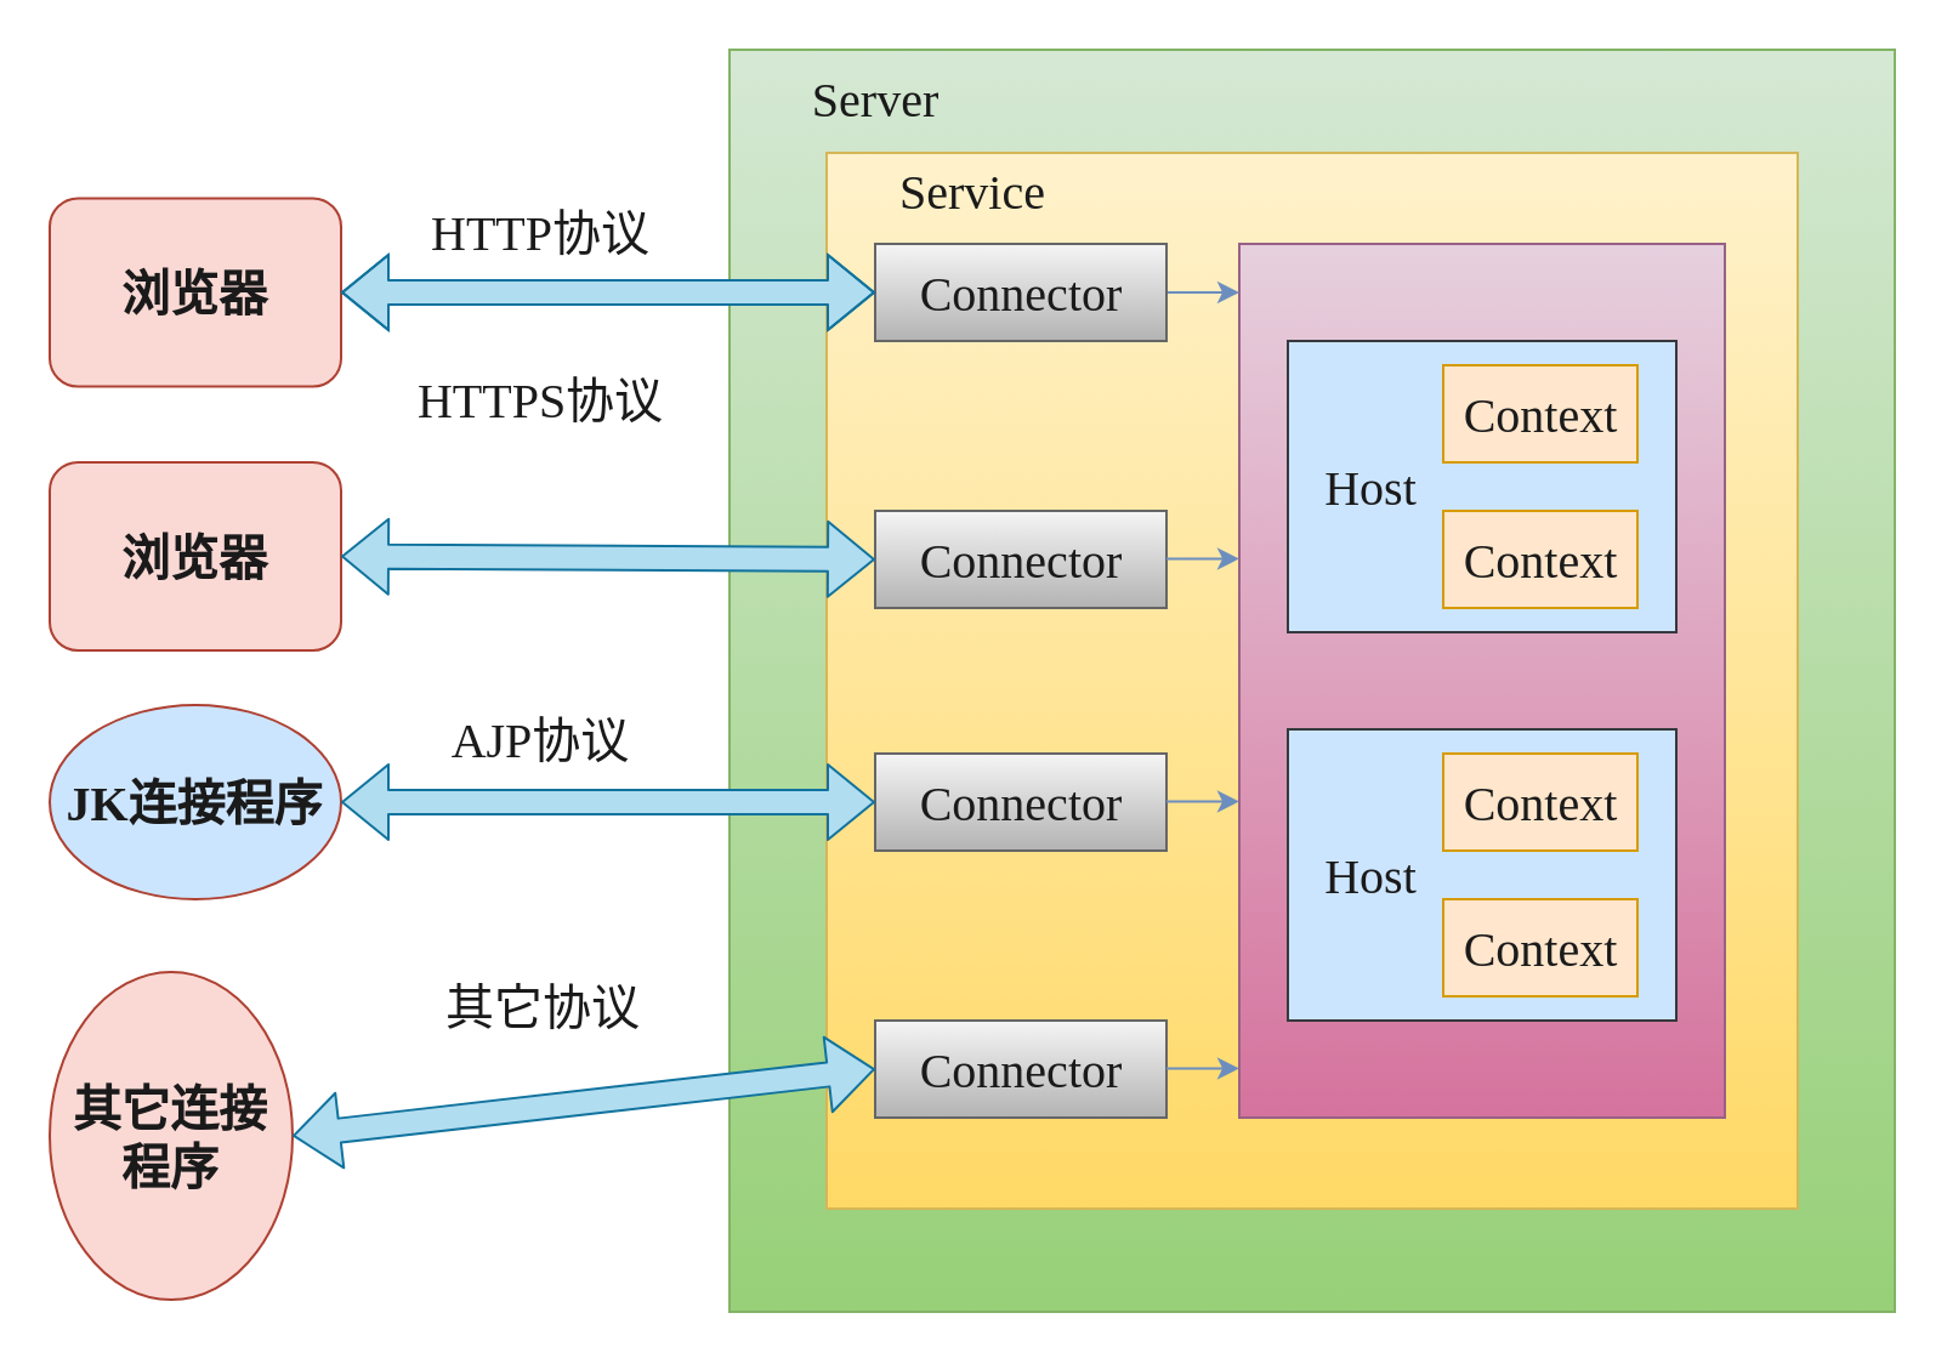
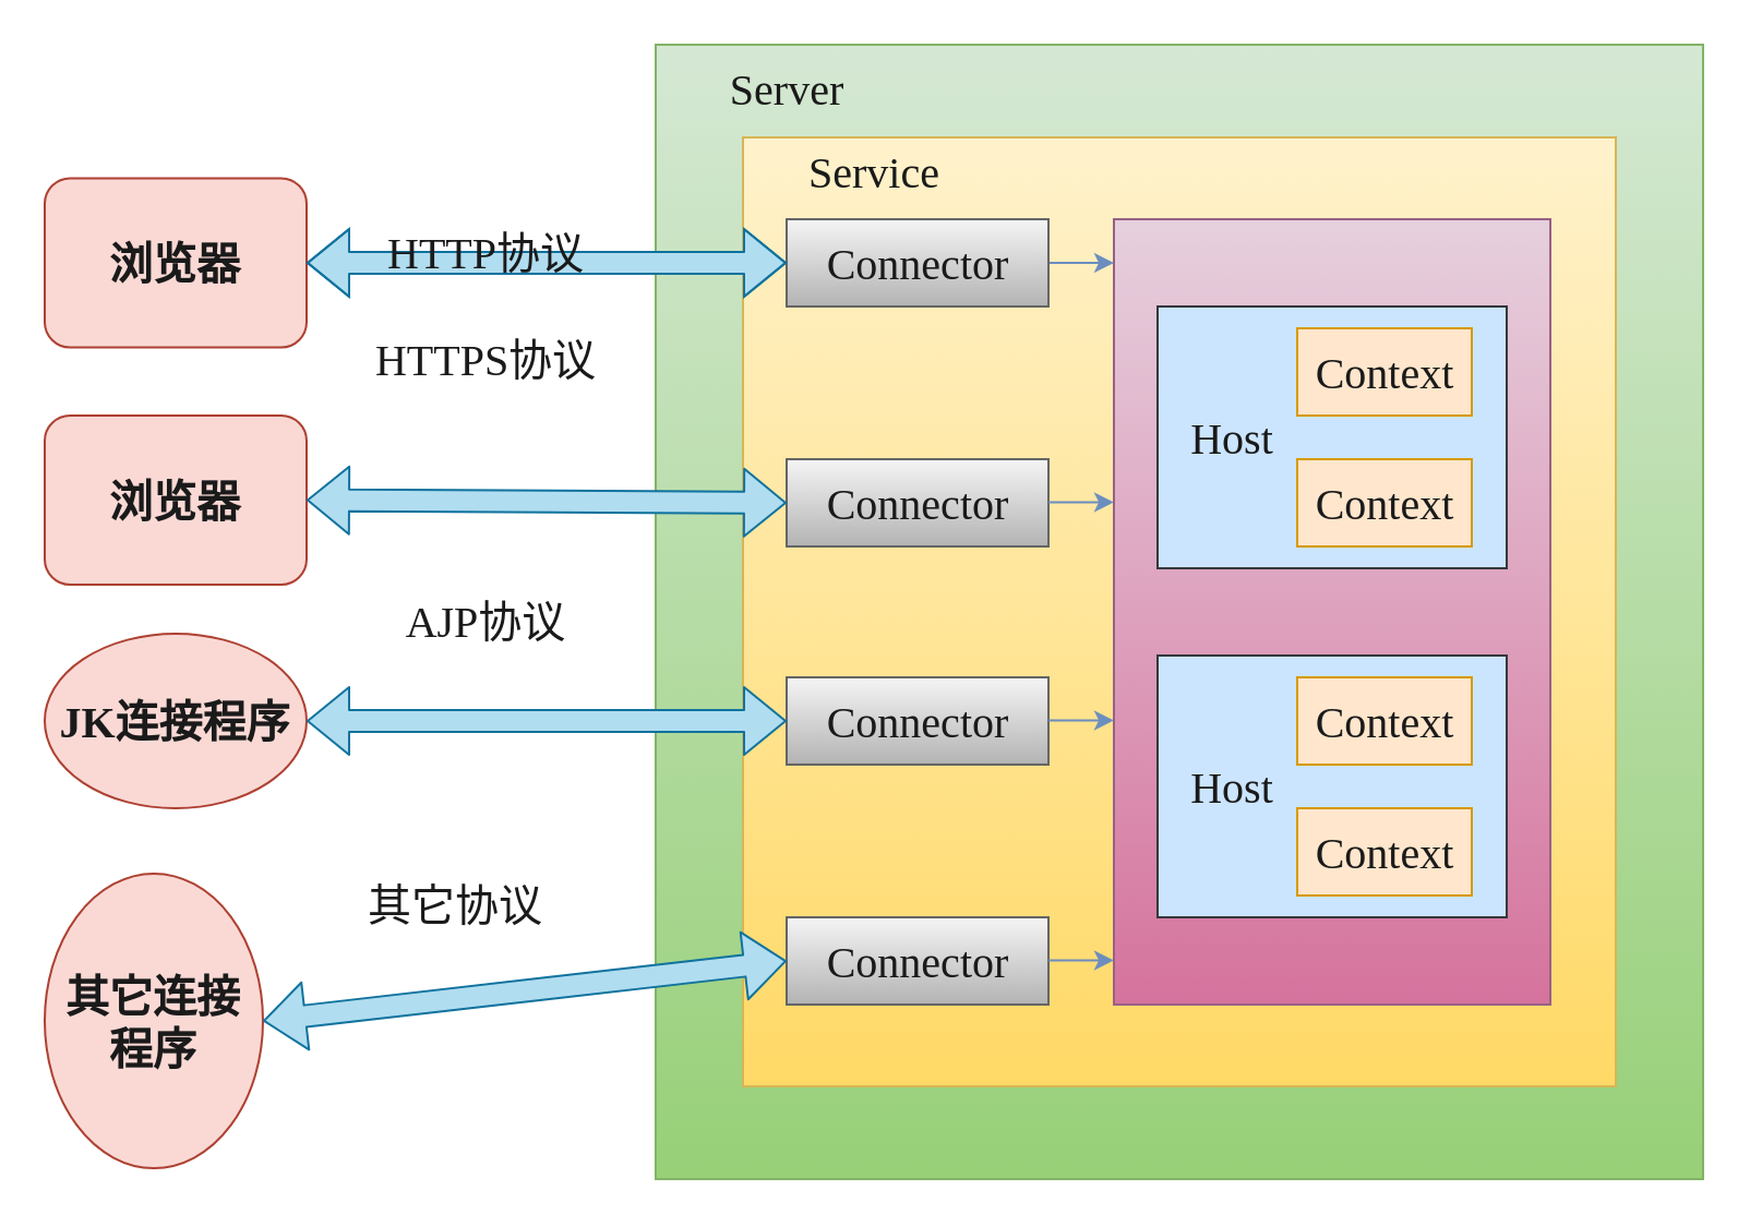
  <mxCell id="0" />
  <mxCell id="1" parent="0" />
  <mxCell id="2" value="" style="rounded=0;whiteSpace=wrap;html=1;fillColor=#d5e8d4;strokeColor=#82b366;gradientColor=#97d077;" parent="1" vertex="1"><mxGeometry x="300" y="20" width="480" height="520" as="geometry" /></mxCell>
  <mxCell id="3" value="" style="rounded=0;whiteSpace=wrap;html=1;fillColor=#fff2cc;strokeColor=#d6b656;gradientColor=#ffd966;" parent="1" vertex="1"><mxGeometry x="340" y="62.5" width="400" height="435" as="geometry" /></mxCell>
  <mxCell id="4" value="" style="rounded=0;whiteSpace=wrap;html=1;fillColor=#e6d0de;gradientColor=#d5739d;strokeColor=#996185;" parent="1" vertex="1"><mxGeometry x="510" y="100" width="200" height="360" as="geometry" /></mxCell>
  <mxCell id="5" value="" style="rounded=0;whiteSpace=wrap;html=1;fillColor=#cce5ff;strokeColor=#36393d;" parent="1" vertex="1"><mxGeometry x="530" y="140" width="160" height="120" as="geometry" /></mxCell>
  <mxCell id="6" value="" style="rounded=0;whiteSpace=wrap;html=1;fillColor=#cce5ff;strokeColor=#36393d;" parent="1" vertex="1"><mxGeometry x="530" y="300" width="160" height="120" as="geometry" /></mxCell>
  <mxCell id="7" value="" style="rounded=0;whiteSpace=wrap;html=1;fillColor=#ffe6cc;strokeColor=#d79b00;" parent="1" vertex="1"><mxGeometry x="594" y="150" width="80" height="40" as="geometry" /></mxCell>
  <mxCell id="8" value="" style="rounded=0;whiteSpace=wrap;html=1;fillColor=#ffe6cc;strokeColor=#d79b00;" parent="1" vertex="1"><mxGeometry x="594" y="210" width="80" height="40" as="geometry" /></mxCell>
  <mxCell id="9" value="" style="rounded=0;whiteSpace=wrap;html=1;fillColor=#ffe6cc;strokeColor=#d79b00;" parent="1" vertex="1"><mxGeometry x="594" y="310" width="80" height="40" as="geometry" /></mxCell>
  <mxCell id="10" value="" style="rounded=0;whiteSpace=wrap;html=1;fillColor=#ffe6cc;strokeColor=#d79b00;" parent="1" vertex="1"><mxGeometry x="594" y="370" width="80" height="40" as="geometry" /></mxCell>
  <mxCell id="11" style="edgeStyle=none;html=1;exitX=1;exitY=0.5;exitDx=0;exitDy=0;fillColor=#dae8fc;strokeColor=#6c8ebf;gradientColor=#7ea6e0;" parent="1" source="12" edge="1"><mxGeometry relative="1" as="geometry"><mxPoint x="510" y="120" as="targetPoint" /></mxGeometry></mxCell>
  <mxCell id="12" value="" style="rounded=0;whiteSpace=wrap;html=1;fillColor=#f5f5f5;strokeColor=#666666;gradientColor=#b3b3b3;" parent="1" vertex="1"><mxGeometry x="360" y="100" width="120" height="40" as="geometry" /></mxCell>
  <mxCell id="13" value="" style="rounded=0;whiteSpace=wrap;html=1;fillColor=#f5f5f5;gradientColor=#b3b3b3;strokeColor=#666666;" parent="1" vertex="1"><mxGeometry x="360" y="210" width="120" height="40" as="geometry" /></mxCell>
  <mxCell id="14" value="" style="rounded=0;whiteSpace=wrap;html=1;fillColor=#f5f5f5;gradientColor=#b3b3b3;strokeColor=#666666;" parent="1" vertex="1"><mxGeometry x="360" y="310" width="120" height="40" as="geometry" /></mxCell>
  <mxCell id="15" value="" style="rounded=0;whiteSpace=wrap;html=1;fillColor=#f5f5f5;gradientColor=#b3b3b3;strokeColor=#666666;" parent="1" vertex="1"><mxGeometry x="360" y="420" width="120" height="40" as="geometry" /></mxCell>
  <mxCell id="16" value="&lt;font color=&quot;#1a1a1a&quot; style=&quot;font-size: 20px&quot; face=&quot;Comic Sans MS&quot;&gt;&lt;b&gt;浏览器&lt;/b&gt;&lt;/font&gt;" style="rounded=1;whiteSpace=wrap;html=1;fillColor=#fad9d5;strokeColor=#ae4132;" parent="1" vertex="1"><mxGeometry x="20" y="81.25" width="120" height="77.5" as="geometry" /></mxCell>
  <mxCell id="17" value="&lt;b style=&quot;color: rgb(26 , 26 , 26) ; font-family: &amp;#34;comic sans ms&amp;#34; ; font-size: 20px&quot;&gt;浏览器&lt;/b&gt;" style="rounded=1;whiteSpace=wrap;html=1;fillColor=#fad9d5;strokeColor=#ae4132;" parent="1" vertex="1"><mxGeometry x="20" y="190" width="120" height="77.5" as="geometry" /></mxCell>
- <mxCell id="18" value="&lt;b style=&quot;color: rgb(26 , 26 , 26) ; font-family: &amp;#34;comic sans ms&amp;#34; ; font-size: 20px&quot;&gt;JK连接程序&lt;/b&gt;" style="ellipse;whiteSpace=wrap;html=1;fillColor=#cce5ff;strokeColor=#ae4132;" parent="1" vertex="1"><mxGeometry x="20" y="290" width="120" height="80" as="geometry" /></mxCell>
+ <mxCell id="18" value="&lt;b style=&quot;color: rgb(26 , 26 , 26) ; font-family: &amp;#34;comic sans ms&amp;#34; ; font-size: 20px&quot;&gt;JK连接程序&lt;/b&gt;" style="ellipse;whiteSpace=wrap;html=1;fillColor=#fad9d5;strokeColor=#ae4132;" parent="1" vertex="1"><mxGeometry x="20" y="290" width="120" height="80" as="geometry" /></mxCell>
  <mxCell id="19" value="&lt;b style=&quot;color: rgb(26 , 26 , 26) ; font-family: &amp;#34;comic sans ms&amp;#34; ; font-size: 20px&quot;&gt;其它连接程序&lt;/b&gt;" style="ellipse;whiteSpace=wrap;html=1;fillColor=#fad9d5;strokeColor=#ae4132;" parent="1" vertex="1"><mxGeometry x="20" y="400" width="100" height="135" as="geometry" /></mxCell>
  <mxCell id="20" value="" style="shape=flexArrow;endArrow=classic;startArrow=classic;html=1;exitX=1;exitY=0.5;exitDx=0;exitDy=0;entryX=0;entryY=0.5;entryDx=0;entryDy=0;rounded=1;shadow=0;fillColor=#b1ddf0;strokeColor=#10739e;" parent="1" source="16" target="12" edge="1"><mxGeometry width="100" height="100" relative="1" as="geometry"><mxPoint x="280" y="280" as="sourcePoint" /><mxPoint x="380" y="180" as="targetPoint" /><Array as="points"><mxPoint x="260" y="120" /></Array></mxGeometry></mxCell>
  <mxCell id="21" value="" style="shape=flexArrow;endArrow=classic;startArrow=classic;html=1;exitX=1;exitY=0.5;exitDx=0;exitDy=0;entryX=0;entryY=0.5;entryDx=0;entryDy=0;fillColor=#b1ddf0;strokeColor=#10739e;" parent="1" source="17" target="13" edge="1"><mxGeometry width="100" height="100" relative="1" as="geometry"><mxPoint x="280" y="280" as="sourcePoint" /><mxPoint x="380" y="180" as="targetPoint" /></mxGeometry></mxCell>
  <mxCell id="22" value="" style="shape=flexArrow;endArrow=classic;startArrow=classic;html=1;rounded=1;shadow=0;exitX=1;exitY=0.5;exitDx=0;exitDy=0;entryX=0;entryY=0.5;entryDx=0;entryDy=0;fillColor=#b1ddf0;strokeColor=#10739e;" parent="1" source="18" target="14" edge="1"><mxGeometry width="100" height="100" relative="1" as="geometry"><mxPoint x="280" y="280" as="sourcePoint" /><mxPoint x="380" y="180" as="targetPoint" /></mxGeometry></mxCell>
  <mxCell id="23" value="" style="shape=flexArrow;endArrow=classic;startArrow=classic;html=1;rounded=1;shadow=0;exitX=1;exitY=0.5;exitDx=0;exitDy=0;entryX=0;entryY=0.5;entryDx=0;entryDy=0;fillColor=#b1ddf0;strokeColor=#10739e;" parent="1" source="19" target="15" edge="1"><mxGeometry width="100" height="100" relative="1" as="geometry"><mxPoint x="280" y="280" as="sourcePoint" /><mxPoint x="380" y="180" as="targetPoint" /></mxGeometry></mxCell>
  <mxCell id="24" value="Server" style="text;html=1;resizable=0;autosize=1;align=center;verticalAlign=middle;points=[];fillColor=none;strokeColor=none;rounded=0;labelBackgroundColor=none;fontFamily=Comic Sans MS;fontSize=20;fontColor=#1A1A1A;" parent="1" vertex="1"><mxGeometry x="320" y="25" width="80" height="30" as="geometry" /></mxCell>
  <mxCell id="25" value="Service&lt;span style=&quot;color: rgba(0 , 0 , 0 , 0) ; font-family: monospace ; font-size: 0px&quot;&gt;%3CmxGraphModel%3E%3Croot%3E%3CmxCell%20id%3D%220%22%2F%3E%3CmxCell%20id%3D%221%22%20parent%3D%220%22%2F%3E%3CmxCell%20id%3D%222%22%20value%3D%22Server%22%20style%3D%22text%3Bhtml%3D1%3Bresizable%3D0%3Bautosize%3D1%3Balign%3Dcenter%3BverticalAlign%3Dmiddle%3Bpoints%3D%5B%5D%3BfillColor%3Dnone%3BstrokeColor%3Dnone%3Brounded%3D0%3BlabelBackgroundColor%3Dnone%3BfontFamily%3DComic%20Sans%20MS%3BfontSize%3D20%3BfontColor%3D%231A1A1A%3B%22%20vertex%3D%221%22%20parent%3D%221%22%3E%3CmxGeometry%20x%3D%22140%22%20y%3D%2245%22%20width%3D%2280%22%20height%3D%2230%22%20as%3D%22geometry%22%2F%3E%3C%2FmxCell%3E%3C%2Froot%3E%3C%2FmxGraphModel%3E&lt;/span&gt;" style="text;html=1;resizable=0;autosize=1;align=center;verticalAlign=middle;points=[];fillColor=none;strokeColor=none;rounded=0;labelBackgroundColor=none;fontFamily=Comic Sans MS;fontSize=20;fontColor=#1A1A1A;" parent="1" vertex="1"><mxGeometry x="355" y="57.5" width="90" height="40" as="geometry" /></mxCell>
  <mxCell id="26" value="Connector" style="text;html=1;resizable=0;autosize=1;align=center;verticalAlign=middle;points=[];fillColor=none;strokeColor=none;rounded=0;labelBackgroundColor=none;fontFamily=Comic Sans MS;fontSize=20;fontColor=#1A1A1A;" parent="1" vertex="1"><mxGeometry x="365" y="105" width="110" height="30" as="geometry" /></mxCell>
  <mxCell id="27" value="Connector" style="text;html=1;resizable=0;autosize=1;align=center;verticalAlign=middle;points=[];fillColor=none;strokeColor=none;rounded=0;labelBackgroundColor=none;fontFamily=Comic Sans MS;fontSize=20;fontColor=#1A1A1A;" parent="1" vertex="1"><mxGeometry x="365" y="215" width="110" height="30" as="geometry" /></mxCell>
  <mxCell id="28" value="Connector" style="text;html=1;resizable=0;autosize=1;align=center;verticalAlign=middle;points=[];fillColor=none;strokeColor=none;rounded=0;labelBackgroundColor=none;fontFamily=Comic Sans MS;fontSize=20;fontColor=#1A1A1A;" parent="1" vertex="1"><mxGeometry x="365" y="315" width="110" height="30" as="geometry" /></mxCell>
  <mxCell id="29" value="Connector" style="text;html=1;resizable=0;autosize=1;align=center;verticalAlign=middle;points=[];fillColor=none;strokeColor=none;rounded=0;labelBackgroundColor=none;fontFamily=Comic Sans MS;fontSize=20;fontColor=#1A1A1A;" parent="1" vertex="1"><mxGeometry x="365" y="425" width="110" height="30" as="geometry" /></mxCell>
  <mxCell id="30" value="Host" style="text;html=1;resizable=0;autosize=1;align=center;verticalAlign=middle;points=[];fillColor=none;strokeColor=none;rounded=0;labelBackgroundColor=none;fontFamily=Comic Sans MS;fontSize=20;fontColor=#1A1A1A;" parent="1" vertex="1"><mxGeometry x="534" y="185" width="60" height="30" as="geometry" /></mxCell>
  <mxCell id="31" value="Host" style="text;html=1;resizable=0;autosize=1;align=center;verticalAlign=middle;points=[];fillColor=none;strokeColor=none;rounded=0;labelBackgroundColor=none;fontFamily=Comic Sans MS;fontSize=20;fontColor=#1A1A1A;" parent="1" vertex="1"><mxGeometry x="534" y="345" width="60" height="30" as="geometry" /></mxCell>
  <mxCell id="32" value="Context" style="text;html=1;resizable=0;autosize=1;align=center;verticalAlign=middle;points=[];fillColor=none;strokeColor=none;rounded=0;labelBackgroundColor=none;fontFamily=Comic Sans MS;fontSize=20;fontColor=#1A1A1A;" parent="1" vertex="1"><mxGeometry x="589" y="155" width="90" height="30" as="geometry" /></mxCell>
  <mxCell id="33" value="Context" style="text;html=1;resizable=0;autosize=1;align=center;verticalAlign=middle;points=[];fillColor=none;strokeColor=none;rounded=0;labelBackgroundColor=none;fontFamily=Comic Sans MS;fontSize=20;fontColor=#1A1A1A;" parent="1" vertex="1"><mxGeometry x="589" y="215" width="90" height="30" as="geometry" /></mxCell>
  <mxCell id="34" value="Context" style="text;html=1;resizable=0;autosize=1;align=center;verticalAlign=middle;points=[];fillColor=none;strokeColor=none;rounded=0;labelBackgroundColor=none;fontFamily=Comic Sans MS;fontSize=20;fontColor=#1A1A1A;" parent="1" vertex="1"><mxGeometry x="589" y="315" width="90" height="30" as="geometry" /></mxCell>
  <mxCell id="35" value="Context" style="text;html=1;resizable=0;autosize=1;align=center;verticalAlign=middle;points=[];fillColor=none;strokeColor=none;rounded=0;labelBackgroundColor=none;fontFamily=Comic Sans MS;fontSize=20;fontColor=#1A1A1A;" parent="1" vertex="1"><mxGeometry x="589" y="375" width="90" height="30" as="geometry" /></mxCell>
- <mxCell id="36" value="HTTP协议" style="text;html=1;resizable=0;autosize=1;align=center;verticalAlign=middle;points=[];fillColor=none;strokeColor=none;rounded=0;labelBackgroundColor=none;fontFamily=Comic Sans MS;fontSize=20;fontColor=#1A1A1A;" parent="1" vertex="1"><mxGeometry x="170" y="81.25" width="103" height="28" as="geometry" /></mxCell>
+ <mxCell id="36" value="HTTP协议" style="text;html=1;resizable=0;autosize=1;align=center;verticalAlign=middle;points=[];fillColor=none;strokeColor=none;rounded=0;labelBackgroundColor=none;fontFamily=Comic Sans MS;fontSize=20;fontColor=#1A1A1A;" parent="1" vertex="1"><mxGeometry x="170" y="101.25" width="103" height="28" as="geometry" /></mxCell>
  <mxCell id="37" value="HTTPS协议" style="text;html=1;resizable=0;autosize=1;align=center;verticalAlign=middle;points=[];fillColor=none;strokeColor=none;rounded=0;labelBackgroundColor=none;fontFamily=Comic Sans MS;fontSize=20;fontColor=#1A1A1A;" parent="1" vertex="1"><mxGeometry x="162" y="149" width="120" height="30" as="geometry" /></mxCell>
- <mxCell id="38" value="AJP协议" style="text;html=1;resizable=0;autosize=1;align=center;verticalAlign=middle;points=[];fillColor=none;strokeColor=none;rounded=0;labelBackgroundColor=none;fontFamily=Comic Sans MS;fontSize=20;fontColor=#1A1A1A;" parent="1" vertex="1"><mxGeometry x="177" y="289" width="90" height="30" as="geometry" /></mxCell>
- <mxCell id="39" value="其它协议" style="text;html=1;resizable=0;autosize=1;align=center;verticalAlign=middle;points=[];fillColor=none;strokeColor=none;rounded=0;labelBackgroundColor=none;fontFamily=Comic Sans MS;fontSize=20;fontColor=#1A1A1A;" parent="1" vertex="1"><mxGeometry x="172.5" y="399" width="100" height="30" as="geometry" /></mxCell>
+ <mxCell id="38" value="AJP协议" style="text;html=1;resizable=0;autosize=1;align=center;verticalAlign=middle;points=[];fillColor=none;strokeColor=none;rounded=0;labelBackgroundColor=none;fontFamily=Comic Sans MS;fontSize=20;fontColor=#1A1A1A;" parent="1" vertex="1"><mxGeometry x="177" y="269" width="90" height="30" as="geometry" /></mxCell>
+ <mxCell id="39" value="其它协议" style="text;html=1;resizable=0;autosize=1;align=center;verticalAlign=middle;points=[];fillColor=none;strokeColor=none;rounded=0;labelBackgroundColor=none;fontFamily=Comic Sans MS;fontSize=20;fontColor=#1A1A1A;" parent="1" vertex="1"><mxGeometry x="157.5" y="399" width="100" height="30" as="geometry" /></mxCell>
  <mxCell id="40" style="edgeStyle=none;html=1;exitX=1;exitY=0.5;exitDx=0;exitDy=0;fillColor=#dae8fc;strokeColor=#6c8ebf;gradientColor=#7ea6e0;" parent="1" edge="1"><mxGeometry relative="1" as="geometry"><mxPoint x="480" y="229.71" as="sourcePoint" /><mxPoint x="510" y="229.71" as="targetPoint" /></mxGeometry></mxCell>
  <mxCell id="41" style="edgeStyle=none;html=1;exitX=1;exitY=0.5;exitDx=0;exitDy=0;fillColor=#dae8fc;strokeColor=#6c8ebf;gradientColor=#7ea6e0;" parent="1" edge="1"><mxGeometry relative="1" as="geometry"><mxPoint x="480" y="329.71" as="sourcePoint" /><mxPoint x="510" y="329.71" as="targetPoint" /></mxGeometry></mxCell>
  <mxCell id="42" style="edgeStyle=none;html=1;exitX=1;exitY=0.5;exitDx=0;exitDy=0;fillColor=#dae8fc;strokeColor=#6c8ebf;gradientColor=#7ea6e0;" parent="1" edge="1"><mxGeometry relative="1" as="geometry"><mxPoint x="480" y="439.71" as="sourcePoint" /><mxPoint x="510" y="439.71" as="targetPoint" /></mxGeometry></mxCell>
